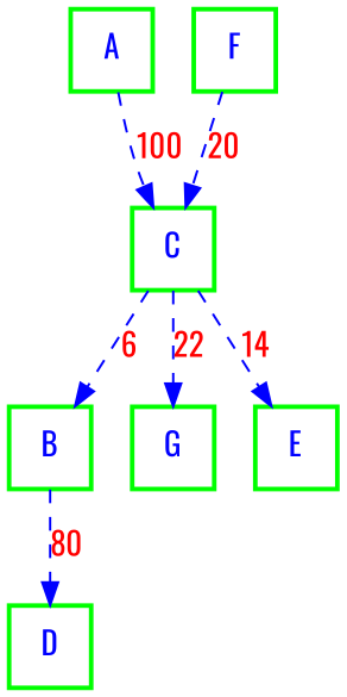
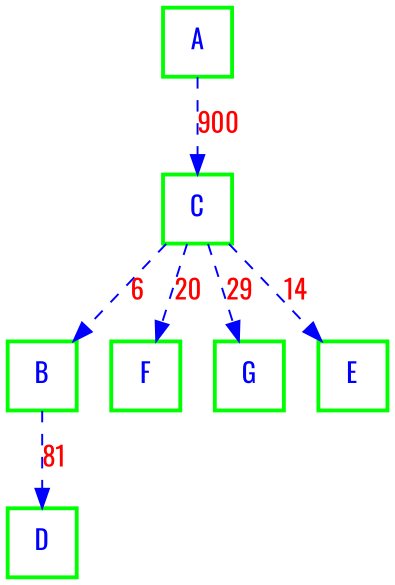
  digraph {
    fontname=Oswald
    node [color=green fontcolor=blue fontname=Oswald shape=square style=bold]
    edge [color=blue dir=forward fontcolor=red fontname=Oswald style=dashed]
    n1 [label=A]
    n2 [label=C]
    n3 [label=B]
    n4 [label=D]
    n5 [label=F]
    n6 [label=G]
    n7 [label=E]
-   n1 -> n2 [label=100]
+   n1 -> n2 [label=900]
    n2 -> n3 [label=6]
-   n5 -> n2 [label=20]
-   n2 -> n6 [label=22]
+   n2 -> n5 [label=20]
+   n2 -> n6 [label=29]
    n2 -> n7 [label=14]
-   n3 -> n4 [label=80]
+   n3 -> n4 [label=81]
  }
